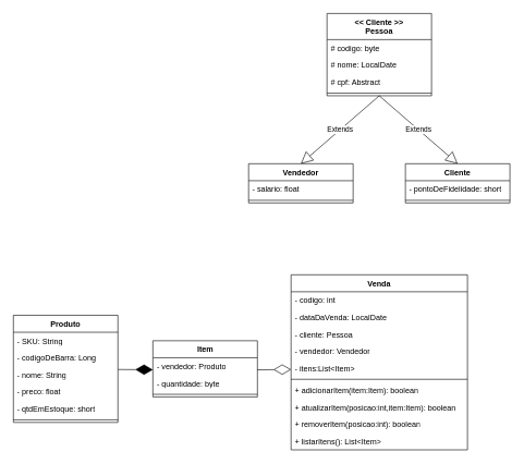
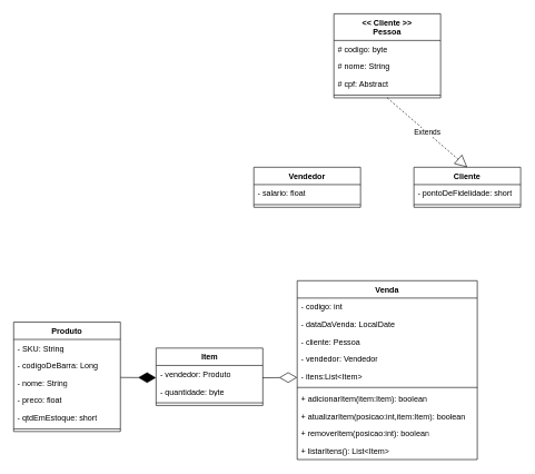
  <mxCell id="0" />
  <mxCell id="1" parent="0" />
  <mxCell id="2" value="Produto" style="swimlane;fontStyle=1;align=center;verticalAlign=top;childLayout=stackLayout;horizontal=1;startSize=26;horizontalStack=0;resizeParent=1;resizeParentMax=0;resizeLast=0;collapsible=1;marginBottom=0;whiteSpace=wrap;html=1;" parent="1" vertex="1"><mxGeometry x="20" y="482" width="160" height="164" as="geometry" /></mxCell>
  <mxCell id="3" value="- SKU: String" style="text;strokeColor=none;fillColor=none;align=left;verticalAlign=top;spacingLeft=4;spacingRight=4;overflow=hidden;rotatable=0;points=[[0,0.5],[1,0.5]];portConstraint=eastwest;whiteSpace=wrap;html=1;" parent="2" vertex="1"><mxGeometry y="26" width="160" height="26" as="geometry" /></mxCell>
  <mxCell id="4" value="- codigoDeBarra: Long" style="text;strokeColor=none;fillColor=none;align=left;verticalAlign=top;spacingLeft=4;spacingRight=4;overflow=hidden;rotatable=0;points=[[0,0.5],[1,0.5]];portConstraint=eastwest;whiteSpace=wrap;html=1;" parent="2" vertex="1"><mxGeometry y="52" width="160" height="26" as="geometry" /></mxCell>
  <mxCell id="5" value="- nome: String" style="text;strokeColor=none;fillColor=none;align=left;verticalAlign=top;spacingLeft=4;spacingRight=4;overflow=hidden;rotatable=0;points=[[0,0.5],[1,0.5]];portConstraint=eastwest;whiteSpace=wrap;html=1;" parent="2" vertex="1"><mxGeometry y="78" width="160" height="26" as="geometry" /></mxCell>
  <mxCell id="6" value="- preco: float" style="text;strokeColor=none;fillColor=none;align=left;verticalAlign=top;spacingLeft=4;spacingRight=4;overflow=hidden;rotatable=0;points=[[0,0.5],[1,0.5]];portConstraint=eastwest;whiteSpace=wrap;html=1;" parent="2" vertex="1"><mxGeometry y="104" width="160" height="26" as="geometry" /></mxCell>
  <mxCell id="7" value="- qtdEmEstoque: short" style="text;strokeColor=none;fillColor=none;align=left;verticalAlign=top;spacingLeft=4;spacingRight=4;overflow=hidden;rotatable=0;points=[[0,0.5],[1,0.5]];portConstraint=eastwest;whiteSpace=wrap;html=1;" parent="2" vertex="1"><mxGeometry y="130" width="160" height="26" as="geometry" /></mxCell>
  <mxCell id="8" value="" style="line;strokeWidth=1;fillColor=none;align=left;verticalAlign=middle;spacingTop=-1;spacingLeft=3;spacingRight=3;rotatable=0;labelPosition=right;points=[];portConstraint=eastwest;strokeColor=inherit;" parent="2" vertex="1"><mxGeometry y="156" width="160" height="8" as="geometry" /></mxCell>
  <mxCell id="9" value="Venda" style="swimlane;fontStyle=1;align=center;verticalAlign=top;childLayout=stackLayout;horizontal=1;startSize=26;horizontalStack=0;resizeParent=1;resizeParentMax=0;resizeLast=0;collapsible=1;marginBottom=0;whiteSpace=wrap;html=1;" parent="1" vertex="1"><mxGeometry x="445" y="420" width="270" height="268" as="geometry" /></mxCell>
  <mxCell id="10" value="- codigo: int&lt;span style=&quot;white-space: pre;&quot;&gt; &lt;/span&gt;" style="text;strokeColor=none;fillColor=none;align=left;verticalAlign=top;spacingLeft=4;spacingRight=4;overflow=hidden;rotatable=0;points=[[0,0.5],[1,0.5]];portConstraint=eastwest;whiteSpace=wrap;html=1;" parent="9" vertex="1"><mxGeometry y="26" width="270" height="26" as="geometry" /></mxCell>
  <mxCell id="11" value="- dataDaVenda: LocalDate" style="text;strokeColor=none;fillColor=none;align=left;verticalAlign=top;spacingLeft=4;spacingRight=4;overflow=hidden;rotatable=0;points=[[0,0.5],[1,0.5]];portConstraint=eastwest;whiteSpace=wrap;html=1;" parent="9" vertex="1"><mxGeometry y="52" width="270" height="26" as="geometry" /></mxCell>
  <mxCell id="12" value="- cliente: Pessoa" style="text;strokeColor=none;fillColor=none;align=left;verticalAlign=top;spacingLeft=4;spacingRight=4;overflow=hidden;rotatable=0;points=[[0,0.5],[1,0.5]];portConstraint=eastwest;whiteSpace=wrap;html=1;" parent="9" vertex="1"><mxGeometry y="78" width="270" height="26" as="geometry" /></mxCell>
  <mxCell id="13" value="- vendedor: Vendedor" style="text;strokeColor=none;fillColor=none;align=left;verticalAlign=top;spacingLeft=4;spacingRight=4;overflow=hidden;rotatable=0;points=[[0,0.5],[1,0.5]];portConstraint=eastwest;whiteSpace=wrap;html=1;" parent="9" vertex="1"><mxGeometry y="104" width="270" height="26" as="geometry" /></mxCell>
  <mxCell id="14" value="- itens:List&amp;lt;Item&amp;gt;" style="text;strokeColor=none;fillColor=none;align=left;verticalAlign=top;spacingLeft=4;spacingRight=4;overflow=hidden;rotatable=0;points=[[0,0.5],[1,0.5]];portConstraint=eastwest;whiteSpace=wrap;html=1;" parent="9" vertex="1"><mxGeometry y="130" width="270" height="26" as="geometry" /></mxCell>
  <mxCell id="15" value="" style="line;strokeWidth=1;fillColor=none;align=left;verticalAlign=middle;spacingTop=-1;spacingLeft=3;spacingRight=3;rotatable=0;labelPosition=right;points=[];portConstraint=eastwest;strokeColor=inherit;" parent="9" vertex="1"><mxGeometry y="156" width="270" height="8" as="geometry" /></mxCell>
  <mxCell id="16" value="+ adicionarItem(item:Item): boolean" style="text;strokeColor=none;fillColor=none;align=left;verticalAlign=top;spacingLeft=4;spacingRight=4;overflow=hidden;rotatable=0;points=[[0,0.5],[1,0.5]];portConstraint=eastwest;whiteSpace=wrap;html=1;" parent="9" vertex="1"><mxGeometry y="164" width="270" height="26" as="geometry" /></mxCell>
  <mxCell id="17" value="+ atualizarItem(posicao:int,item:Item): boolean" style="text;strokeColor=none;fillColor=none;align=left;verticalAlign=top;spacingLeft=4;spacingRight=4;overflow=hidden;rotatable=0;points=[[0,0.5],[1,0.5]];portConstraint=eastwest;whiteSpace=wrap;html=1;" parent="9" vertex="1"><mxGeometry y="190" width="270" height="26" as="geometry" /></mxCell>
  <mxCell id="18" value="+ removerItem(posicao:int): boolean" style="text;strokeColor=none;fillColor=none;align=left;verticalAlign=top;spacingLeft=4;spacingRight=4;overflow=hidden;rotatable=0;points=[[0,0.5],[1,0.5]];portConstraint=eastwest;whiteSpace=wrap;html=1;" parent="9" vertex="1"><mxGeometry y="216" width="270" height="26" as="geometry" /></mxCell>
  <mxCell id="19" value="+ listarItens(): List&amp;lt;Item&amp;gt;" style="text;strokeColor=none;fillColor=none;align=left;verticalAlign=top;spacingLeft=4;spacingRight=4;overflow=hidden;rotatable=0;points=[[0,0.5],[1,0.5]];portConstraint=eastwest;whiteSpace=wrap;html=1;" parent="9" vertex="1"><mxGeometry y="242" width="270" height="26" as="geometry" /></mxCell>
  <mxCell id="20" value="&lt;div&gt;&amp;lt;&amp;lt; Cliente &amp;gt;&amp;gt;&lt;br&gt;&lt;/div&gt;&lt;div&gt;Pessoa&lt;/div&gt;" style="swimlane;fontStyle=1;align=center;verticalAlign=top;childLayout=stackLayout;horizontal=1;startSize=40;horizontalStack=0;resizeParent=1;resizeParentMax=0;resizeLast=0;collapsible=1;marginBottom=0;whiteSpace=wrap;html=1;" parent="1" vertex="1"><mxGeometry x="500" y="20" width="160" height="126" as="geometry" /></mxCell>
  <mxCell id="21" value="# codigo: byte" style="text;strokeColor=none;fillColor=none;align=left;verticalAlign=top;spacingLeft=4;spacingRight=4;overflow=hidden;rotatable=0;points=[[0,0.5],[1,0.5]];portConstraint=eastwest;whiteSpace=wrap;html=1;" parent="20" vertex="1"><mxGeometry y="40" width="160" height="26" as="geometry" /></mxCell>
- <mxCell id="22" value="# nome: LocalDate" style="text;strokeColor=none;fillColor=none;align=left;verticalAlign=top;spacingLeft=4;spacingRight=4;overflow=hidden;rotatable=0;points=[[0,0.5],[1,0.5]];portConstraint=eastwest;whiteSpace=wrap;html=1;" parent="20" vertex="1"><mxGeometry y="66" width="160" height="26" as="geometry" /></mxCell>
+ <mxCell id="22" value="# nome: String" style="text;strokeColor=none;fillColor=none;align=left;verticalAlign=top;spacingLeft=4;spacingRight=4;overflow=hidden;rotatable=0;points=[[0,0.5],[1,0.5]];portConstraint=eastwest;whiteSpace=wrap;html=1;" parent="20" vertex="1"><mxGeometry y="66" width="160" height="26" as="geometry" /></mxCell>
  <mxCell id="23" value="# cpf: Abstract" style="text;strokeColor=none;fillColor=none;align=left;verticalAlign=top;spacingLeft=4;spacingRight=4;overflow=hidden;rotatable=0;points=[[0,0.5],[1,0.5]];portConstraint=eastwest;whiteSpace=wrap;html=1;" parent="20" vertex="1"><mxGeometry y="92" width="160" height="26" as="geometry" /></mxCell>
  <mxCell id="24" value="" style="line;strokeWidth=1;fillColor=none;align=left;verticalAlign=middle;spacingTop=-1;spacingLeft=3;spacingRight=3;rotatable=0;labelPosition=right;points=[];portConstraint=eastwest;strokeColor=inherit;" parent="20" vertex="1"><mxGeometry y="118" width="160" height="8" as="geometry" /></mxCell>
  <mxCell id="25" value="Vendedor" style="swimlane;fontStyle=1;align=center;verticalAlign=top;childLayout=stackLayout;horizontal=1;startSize=26;horizontalStack=0;resizeParent=1;resizeParentMax=0;resizeLast=0;collapsible=1;marginBottom=0;whiteSpace=wrap;html=1;" parent="1" vertex="1"><mxGeometry x="380" y="250" width="160" height="60" as="geometry" /></mxCell>
  <mxCell id="26" value="- salario: float" style="text;strokeColor=none;fillColor=none;align=left;verticalAlign=top;spacingLeft=4;spacingRight=4;overflow=hidden;rotatable=0;points=[[0,0.5],[1,0.5]];portConstraint=eastwest;whiteSpace=wrap;html=1;" parent="25" vertex="1"><mxGeometry y="26" width="160" height="26" as="geometry" /></mxCell>
  <mxCell id="27" value="" style="line;strokeWidth=1;fillColor=none;align=left;verticalAlign=middle;spacingTop=-1;spacingLeft=3;spacingRight=3;rotatable=0;labelPosition=right;points=[];portConstraint=eastwest;strokeColor=inherit;" parent="25" vertex="1"><mxGeometry y="52" width="160" height="8" as="geometry" /></mxCell>
  <mxCell id="28" value="Cliente" style="swimlane;fontStyle=1;align=center;verticalAlign=top;childLayout=stackLayout;horizontal=1;startSize=26;horizontalStack=0;resizeParent=1;resizeParentMax=0;resizeLast=0;collapsible=1;marginBottom=0;whiteSpace=wrap;html=1;" parent="1" vertex="1"><mxGeometry x="620" y="250" width="160" height="60" as="geometry" /></mxCell>
  <mxCell id="29" value="- pontoDeFidelidade: short" style="text;strokeColor=none;fillColor=none;align=left;verticalAlign=top;spacingLeft=4;spacingRight=4;overflow=hidden;rotatable=0;points=[[0,0.5],[1,0.5]];portConstraint=eastwest;whiteSpace=wrap;html=1;" parent="28" vertex="1"><mxGeometry y="26" width="160" height="26" as="geometry" /></mxCell>
  <mxCell id="30" value="" style="line;strokeWidth=1;fillColor=none;align=left;verticalAlign=middle;spacingTop=-1;spacingLeft=3;spacingRight=3;rotatable=0;labelPosition=right;points=[];portConstraint=eastwest;strokeColor=inherit;" parent="28" vertex="1"><mxGeometry y="52" width="160" height="8" as="geometry" /></mxCell>
- <mxCell id="31" value="Extends" style="endArrow=block;endSize=16;endFill=0;html=1;rounded=0;exitX=0.5;exitY=1;exitDx=0;exitDy=0;entryX=0.5;entryY=0;entryDx=0;entryDy=0;" parent="1" source="20" target="28" edge="1"><mxGeometry width="160" relative="1" as="geometry"><mxPoint x="560" y="200" as="sourcePoint" /><mxPoint x="720" y="200" as="targetPoint" /></mxGeometry></mxCell>
- <mxCell id="32" value="Extends" style="endArrow=block;endSize=16;endFill=0;html=1;rounded=0;exitX=0.5;exitY=1;exitDx=0;exitDy=0;entryX=0.5;entryY=0;entryDx=0;entryDy=0;" parent="1" source="20" target="25" edge="1"><mxGeometry width="160" relative="1" as="geometry"><mxPoint x="583.04" y="172.988" as="sourcePoint" /><mxPoint x="645" y="258" as="targetPoint" /></mxGeometry></mxCell>
+ <mxCell id="31" value="Extends" style="endArrow=block;endSize=16;endFill=0;html=1;rounded=0;exitX=0.5;exitY=1;exitDx=0;exitDy=0;entryX=0.5;entryY=0;entryDx=0;entryDy=0;dashed=1;" parent="1" source="20" target="28" edge="1"><mxGeometry width="160" relative="1" as="geometry"><mxPoint x="560" y="200" as="sourcePoint" /><mxPoint x="720" y="200" as="targetPoint" /></mxGeometry></mxCell>
  <mxCell id="33" value="Item" style="swimlane;fontStyle=1;align=center;verticalAlign=top;childLayout=stackLayout;horizontal=1;startSize=26;horizontalStack=0;resizeParent=1;resizeParentMax=0;resizeLast=0;collapsible=1;marginBottom=0;whiteSpace=wrap;html=1;" parent="1" vertex="1"><mxGeometry x="233.5" y="521" width="160" height="86" as="geometry" /></mxCell>
  <mxCell id="34" value="- vendedor: Produto" style="text;strokeColor=none;fillColor=none;align=left;verticalAlign=top;spacingLeft=4;spacingRight=4;overflow=hidden;rotatable=0;points=[[0,0.5],[1,0.5]];portConstraint=eastwest;whiteSpace=wrap;html=1;" parent="33" vertex="1"><mxGeometry y="26" width="160" height="26" as="geometry" /></mxCell>
  <mxCell id="35" value="" style="endArrow=diamondThin;endFill=1;endSize=24;html=1;rounded=0;exitX=1;exitY=0.5;exitDx=0;exitDy=0;entryX=0;entryY=0.706;entryDx=0;entryDy=0;entryPerimeter=0;" parent="33" target="34" edge="1"><mxGeometry width="160" relative="1" as="geometry"><mxPoint x="-53.5" y="44.0" as="sourcePoint" /><mxPoint x="-3.5" y="44" as="targetPoint" /></mxGeometry></mxCell>
  <mxCell id="36" value="- quantidade: byte" style="text;strokeColor=none;fillColor=none;align=left;verticalAlign=top;spacingLeft=4;spacingRight=4;overflow=hidden;rotatable=0;points=[[0,0.5],[1,0.5]];portConstraint=eastwest;whiteSpace=wrap;html=1;" parent="33" vertex="1"><mxGeometry y="52" width="160" height="26" as="geometry" /></mxCell>
  <mxCell id="37" value="" style="line;strokeWidth=1;fillColor=none;align=left;verticalAlign=middle;spacingTop=-1;spacingLeft=3;spacingRight=3;rotatable=0;labelPosition=right;points=[];portConstraint=eastwest;strokeColor=inherit;" parent="33" vertex="1"><mxGeometry y="78" width="160" height="8" as="geometry" /></mxCell>
  <mxCell id="38" value="" style="endArrow=diamondThin;endFill=0;endSize=24;html=1;rounded=0;entryX=0;entryY=0.5;entryDx=0;entryDy=0;exitX=0.998;exitY=0.711;exitDx=0;exitDy=0;exitPerimeter=0;" parent="1" source="34" edge="1"><mxGeometry width="160" relative="1" as="geometry"><mxPoint x="400" y="565" as="sourcePoint" /><mxPoint x="445" y="565" as="targetPoint" /></mxGeometry></mxCell>
